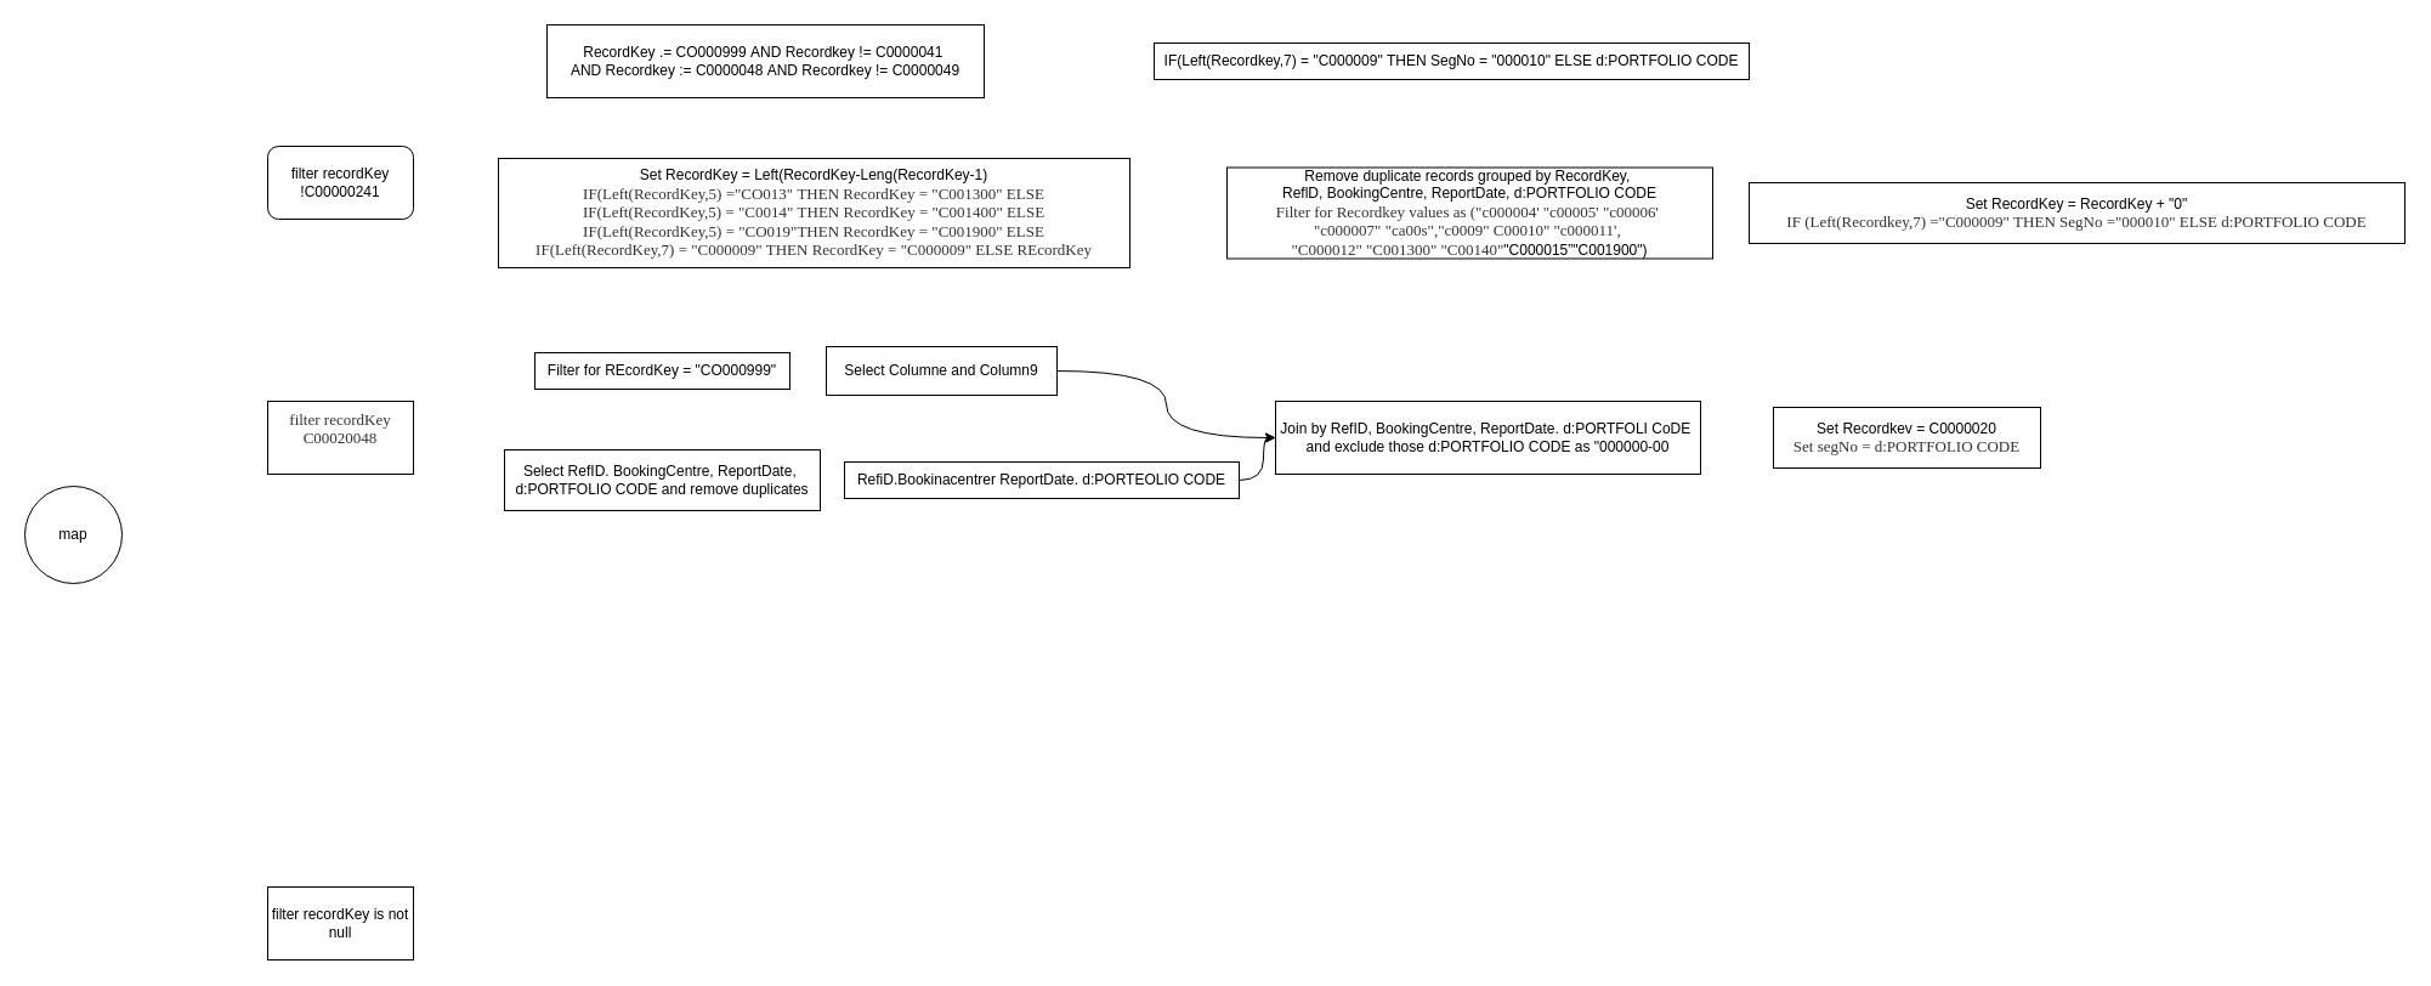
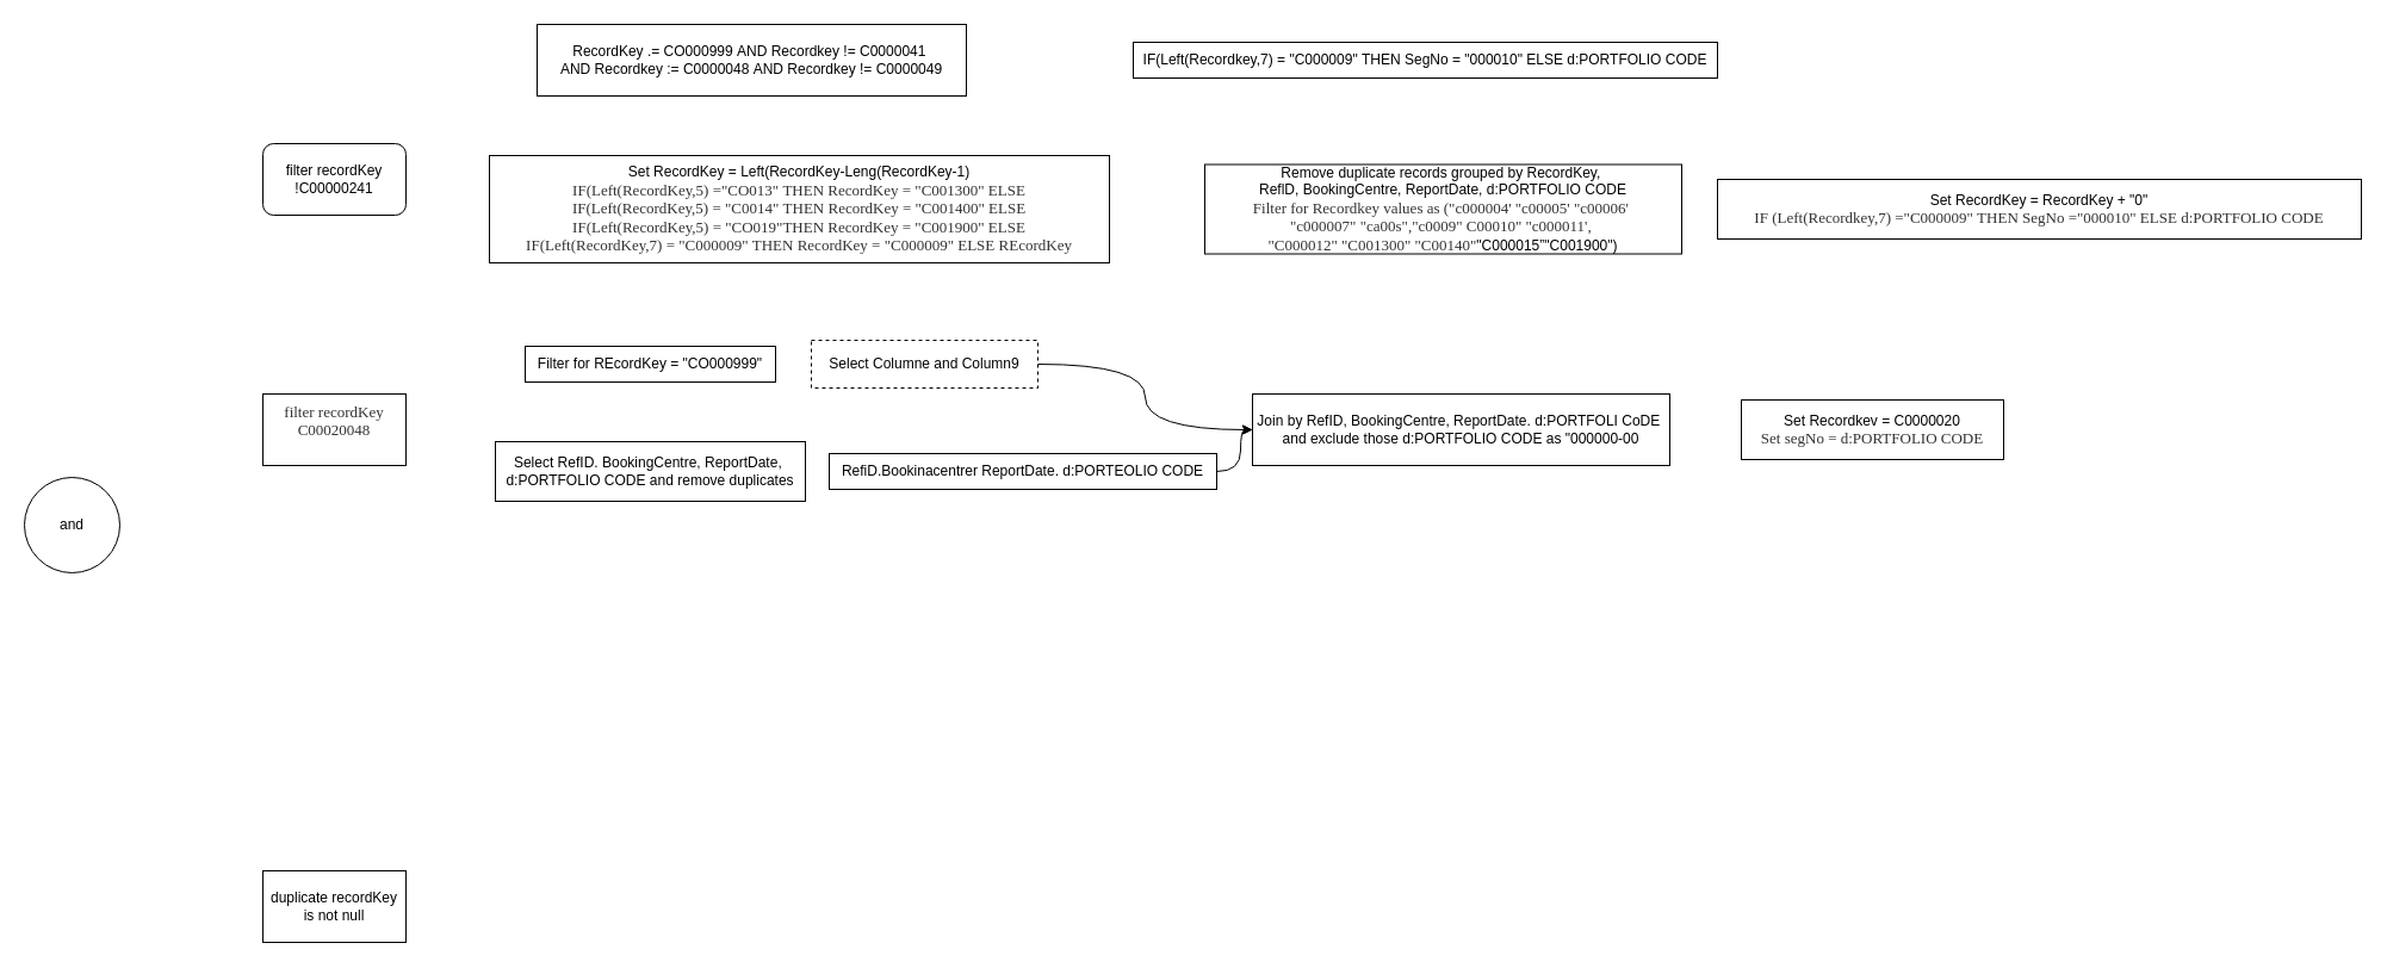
  <mxCell id="0" />
  <mxCell id="1" parent="0" />
  <mxCell id="2" value="filter recordKey !C00000241" style="whiteSpace=wrap;html=1;rounded=1;" vertex="1" parent="1"><mxGeometry x="220" y="120" width="120" height="60" as="geometry" /></mxCell>
- <mxCell id="3" value="map" style="ellipse;whiteSpace=wrap;html=1;aspect=fixed;" vertex="1" parent="1"><mxGeometry x="20" y="400" width="80" height="80" as="geometry" /></mxCell>
+ <mxCell id="3" value="and" style="ellipse;whiteSpace=wrap;html=1;aspect=fixed;" vertex="1" parent="1"><mxGeometry x="20" y="400" width="80" height="80" as="geometry" /></mxCell>
  <mxCell id="4" value="&#10;&lt;span style=&quot;color: rgb(50, 50, 50); font-family: 微软雅黑; font-size: 13px; font-style: normal; font-variant-ligatures: normal; font-variant-caps: normal; font-weight: 400; letter-spacing: normal; orphans: 2; text-align: center; text-indent: 0px; text-transform: none; widows: 2; word-spacing: 0px; -webkit-text-stroke-width: 0px; background-color: rgba(255, 255, 255, 0.01); text-decoration-thickness: initial; text-decoration-style: initial; text-decoration-color: initial; float: none; display: inline !important;&quot;&gt;filter recordKey C00020048&lt;/span&gt;&#10;&#10;" style="rounded=0;whiteSpace=wrap;html=1;" vertex="1" parent="1"><mxGeometry x="220" y="330" width="120" height="60" as="geometry" /></mxCell>
- <mxCell id="5" value="filter recordKey is not null" style="rounded=0;whiteSpace=wrap;html=1;" vertex="1" parent="1"><mxGeometry x="220" y="730" width="120" height="60" as="geometry" /></mxCell>
+ <mxCell id="5" value="duplicate recordKey is not null" style="rounded=0;whiteSpace=wrap;html=1;" vertex="1" parent="1"><mxGeometry x="220" y="730" width="120" height="60" as="geometry" /></mxCell>
  <mxCell id="6" value="RecordKey&amp;nbsp;.=&amp;nbsp;CO000999&amp;nbsp;AND&amp;nbsp;Recordkey&amp;nbsp;!=&amp;nbsp;C0000041&amp;nbsp;&lt;br&gt;AND&amp;nbsp;Recordkey&amp;nbsp;:=&amp;nbsp;C0000048&amp;nbsp;AND&amp;nbsp;Recordkey&amp;nbsp;!=&amp;nbsp;C0000049" style="rounded=0;whiteSpace=wrap;html=1;" vertex="1" parent="1"><mxGeometry x="450" y="20" width="360" height="60" as="geometry" /></mxCell>
  <mxCell id="7" value="Set&amp;nbsp;RecordKey&amp;nbsp;=&amp;nbsp;Left(RecordKey-Leng(RecordKey-1)&lt;br style=&quot;color: rgb(50, 50, 50); font-family: 微软雅黑; font-size: 13px;&quot;&gt;&lt;span style=&quot;color: rgb(50, 50, 50); font-family: 微软雅黑; font-size: 13px; background-color: rgba(255, 255, 255, 0.01);&quot;&gt;IF(Left(RecordKey,5)&amp;nbsp;=&quot;CO013&quot;&amp;nbsp;THEN&amp;nbsp;RecordKey&amp;nbsp;=&amp;nbsp;&quot;C001300&quot;&amp;nbsp;ELSE&lt;/span&gt;&lt;br style=&quot;color: rgb(50, 50, 50); font-family: 微软雅黑; font-size: 13px;&quot;&gt;&lt;span style=&quot;color: rgb(50, 50, 50); font-family: 微软雅黑; font-size: 13px; background-color: rgba(255, 255, 255, 0.01);&quot;&gt;IF(Left(RecordKey,5)&amp;nbsp;=&amp;nbsp;&quot;C0014&quot;&amp;nbsp;THEN&amp;nbsp;RecordKey&amp;nbsp;=&amp;nbsp;&quot;C001400&quot;&amp;nbsp;ELSE&lt;/span&gt;&lt;br style=&quot;color: rgb(50, 50, 50); font-family: 微软雅黑; font-size: 13px;&quot;&gt;&lt;span style=&quot;color: rgb(50, 50, 50); font-family: 微软雅黑; font-size: 13px; background-color: rgba(255, 255, 255, 0.01);&quot;&gt;IF(Left(RecordKey,5)&amp;nbsp;=&amp;nbsp;&quot;CO019&quot;THEN&amp;nbsp;RecordKey&amp;nbsp;=&amp;nbsp;&quot;C001900&quot;&amp;nbsp;ELSE&lt;/span&gt;&lt;br style=&quot;color: rgb(50, 50, 50); font-family: 微软雅黑; font-size: 13px;&quot;&gt;&lt;span style=&quot;color: rgb(50, 50, 50); font-family: 微软雅黑; font-size: 13px; background-color: rgba(255, 255, 255, 0.01);&quot;&gt;IF(Left(RecordKey,7)&amp;nbsp;=&amp;nbsp;&quot;C000009&quot;&amp;nbsp;THEN&amp;nbsp;RecordKey&amp;nbsp;=&amp;nbsp;&quot;C000009&quot;&amp;nbsp;ELSE&amp;nbsp;REcordKey&lt;/span&gt;" style="rounded=0;whiteSpace=wrap;html=1;" vertex="1" parent="1"><mxGeometry x="410" y="130" width="520" height="90" as="geometry" /></mxCell>
  <mxCell id="8" value="IF(Left(Recordkey,7)&amp;nbsp;=&amp;nbsp;&quot;C000009&quot;&amp;nbsp;THEN&amp;nbsp;SegNo&amp;nbsp;=&amp;nbsp;&quot;000010&quot;&amp;nbsp;ELSE&amp;nbsp;d:PORTFOLIO&amp;nbsp;CODE" style="rounded=0;whiteSpace=wrap;html=1;" vertex="1" parent="1"><mxGeometry x="950" y="35" width="490" height="30" as="geometry" /></mxCell>
  <mxCell id="9" value="Remove&amp;nbsp;duplicate&amp;nbsp;records&amp;nbsp;grouped&amp;nbsp;by&amp;nbsp;RecordKey,&amp;nbsp;&lt;br&gt;ReflD,&amp;nbsp;BookingCentre,&amp;nbsp;ReportDate,&amp;nbsp;d:PORTFOLIO&amp;nbsp;CODE&lt;br style=&quot;color: rgb(50, 50, 50); font-family: 微软雅黑; font-size: 13px;&quot;&gt;&lt;span style=&quot;color: rgb(50, 50, 50); font-family: 微软雅黑; font-size: 13px; background-color: rgba(255, 255, 255, 0.01);&quot;&gt;Filter&amp;nbsp;for&amp;nbsp;Recordkey&amp;nbsp;values&amp;nbsp;as&amp;nbsp;(&quot;c000004'&amp;nbsp;&quot;c00005'&amp;nbsp;&quot;c00006'&amp;nbsp;&lt;br&gt;&quot;c000007&quot;&amp;nbsp;&quot;ca00s&quot;,&quot;c0009&quot;&amp;nbsp;C00010&quot;&amp;nbsp;&quot;c000011',&amp;nbsp;&lt;br&gt;&quot;C000012&quot;&amp;nbsp;&quot;C001300&quot;&amp;nbsp;&quot;C00140&quot;&lt;/span&gt;&quot;C000015”&quot;C001900&quot;)" style="rounded=0;whiteSpace=wrap;html=1;" vertex="1" parent="1"><mxGeometry x="1010" y="137.5" width="400" height="75" as="geometry" /></mxCell>
  <mxCell id="10" value="Set&amp;nbsp;RecordKey&amp;nbsp;=&amp;nbsp;RecordKey&amp;nbsp;+&amp;nbsp;&quot;0&quot;&lt;br style=&quot;color: rgb(50, 50, 50); font-family: 微软雅黑; font-size: 13px;&quot;&gt;&lt;span style=&quot;color: rgb(50, 50, 50); font-family: 微软雅黑; font-size: 13px; background-color: rgba(255, 255, 255, 0.01);&quot;&gt;IF&amp;nbsp;(Left(Recordkey,7)&amp;nbsp;=&quot;C000009&quot;&amp;nbsp;THEN&amp;nbsp;SegNo&amp;nbsp;=&quot;000010&quot;&amp;nbsp;ELSE&amp;nbsp;d:PORTFOLIO&amp;nbsp;CODE&lt;/span&gt;" style="rounded=0;whiteSpace=wrap;html=1;" vertex="1" parent="1"><mxGeometry x="1440" y="150" width="540" height="50" as="geometry" /></mxCell>
  <mxCell id="11" value="Filter&amp;nbsp;for&amp;nbsp;REcordKey&amp;nbsp;=&amp;nbsp;&quot;CO000999&quot;" style="rounded=0;whiteSpace=wrap;html=1;" vertex="1" parent="1"><mxGeometry x="440" y="290" width="210" height="30" as="geometry" /></mxCell>
  <mxCell id="12" style="edgeStyle=orthogonalEdgeStyle;rounded=0;orthogonalLoop=1;jettySize=auto;html=1;entryX=0;entryY=0.5;entryDx=0;entryDy=0;curved=1;" edge="1" parent="1" source="13" target="17"><mxGeometry relative="1" as="geometry" /></mxCell>
- <mxCell id="13" value="Select&amp;nbsp;Columne&amp;nbsp;and&amp;nbsp;Column9" style="rounded=0;whiteSpace=wrap;html=1;" vertex="1" parent="1"><mxGeometry x="680" y="285" width="190" height="40" as="geometry" /></mxCell>
+ <mxCell id="13" value="Select&amp;nbsp;Columne&amp;nbsp;and&amp;nbsp;Column9" style="rounded=0;whiteSpace=wrap;html=1;dashed=1;" vertex="1" parent="1"><mxGeometry x="680" y="285" width="190" height="40" as="geometry" /></mxCell>
  <mxCell id="14" value="Select&amp;nbsp;RefID.&amp;nbsp;BookingCentre,&amp;nbsp;ReportDate,&amp;nbsp;&lt;br&gt;d:PORTFOLIO&amp;nbsp;CODE&amp;nbsp;and&amp;nbsp;remove&amp;nbsp;duplicates" style="rounded=0;whiteSpace=wrap;html=1;" vertex="1" parent="1"><mxGeometry x="415" y="370" width="260" height="50" as="geometry" /></mxCell>
  <mxCell id="15" style="edgeStyle=orthogonalEdgeStyle;rounded=0;orthogonalLoop=1;jettySize=auto;html=1;curved=1;" edge="1" parent="1" source="16" target="17"><mxGeometry relative="1" as="geometry" /></mxCell>
  <mxCell id="16" value="RefiD.Bookinacentrer&amp;nbsp;ReportDate.&amp;nbsp;d:PORTEOLIO&amp;nbsp;CODE" style="rounded=0;whiteSpace=wrap;html=1;" vertex="1" parent="1"><mxGeometry x="695" y="380" width="325" height="30" as="geometry" /></mxCell>
  <mxCell id="17" value="Join&amp;nbsp;by&amp;nbsp;RefID,&amp;nbsp;BookingCentre,&amp;nbsp;ReportDate.&amp;nbsp;d:PORTFOLI&amp;nbsp;CoDE&amp;nbsp;&lt;br&gt;and&amp;nbsp;exclude&amp;nbsp;those&amp;nbsp;d:PORTFOLIO&amp;nbsp;CODE&amp;nbsp;as&amp;nbsp;&quot;000000-00" style="rounded=0;whiteSpace=wrap;html=1;" vertex="1" parent="1"><mxGeometry x="1050" y="330" width="350" height="60" as="geometry" /></mxCell>
  <mxCell id="18" value="Set&amp;nbsp;Recordkev&amp;nbsp;= C0000020&lt;br style=&quot;color: rgb(50, 50, 50); font-family: 微软雅黑; font-size: 13px;&quot;&gt;&lt;span style=&quot;color: rgb(50, 50, 50); font-family: 微软雅黑; font-size: 13px; background-color: rgba(255, 255, 255, 0.01);&quot;&gt;Set&amp;nbsp;segNo&amp;nbsp;=&amp;nbsp;d:PORTFOLIO&amp;nbsp;CODE&lt;/span&gt;" style="rounded=0;whiteSpace=wrap;html=1;" vertex="1" parent="1"><mxGeometry x="1460" y="335" width="220" height="50" as="geometry" /></mxCell>
